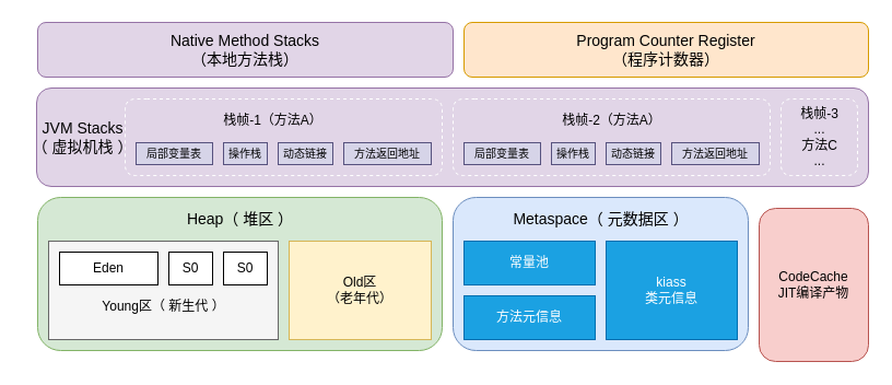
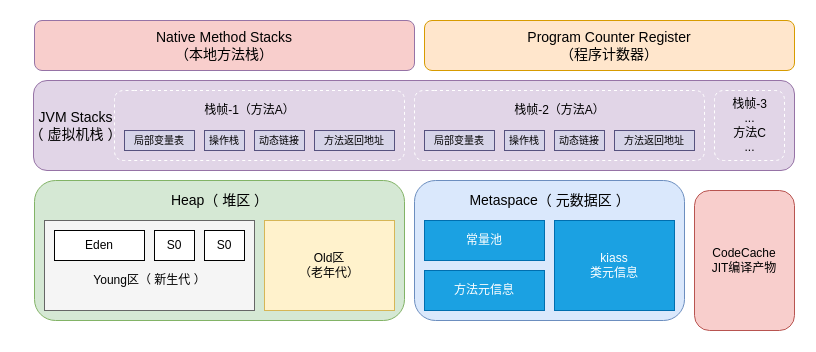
  <mxCell id="0" />
  <mxCell id="1" parent="0" />
- <mxCell id="2" value="&lt;font style=&quot;font-size: 14px&quot;&gt;Native Method Stacks&lt;br&gt;（本地方法栈）&lt;/font&gt;" style="rounded=1;whiteSpace=wrap;html=1;fillColor=#e1d5e7;strokeColor=#9673a6;" vertex="1" parent="1"><mxGeometry x="34" y="20" width="380" height="50" as="geometry" /></mxCell>
+ <mxCell id="2" value="&lt;font style=&quot;font-size: 14px&quot;&gt;Native Method Stacks&lt;br&gt;（本地方法栈）&lt;/font&gt;" style="rounded=1;whiteSpace=wrap;html=1;fillColor=#f8cecc;strokeColor=#9673a6;" vertex="1" parent="1"><mxGeometry x="34" y="20" width="380" height="50" as="geometry" /></mxCell>
  <mxCell id="3" value="&lt;font style=&quot;font-size: 14px&quot;&gt;Program Counter Register&lt;br&gt;（程序计数器）&lt;/font&gt;" style="rounded=1;whiteSpace=wrap;html=1;fillColor=#ffe6cc;strokeColor=#d79b00;" vertex="1" parent="1"><mxGeometry x="424" y="20" width="370" height="50" as="geometry" /></mxCell>
  <mxCell id="4" value="" style="rounded=1;whiteSpace=wrap;html=1;fillColor=#e1d5e7;strokeColor=#9673a6;" vertex="1" parent="1"><mxGeometry x="33" y="80" width="761" height="90" as="geometry" /></mxCell>
  <mxCell id="5" value="&lt;font style=&quot;font-size: 14px&quot;&gt;&lt;span&gt;JVM Stacks&lt;/span&gt;&lt;br&gt;&lt;span&gt;（ 虚拟机栈 ）&lt;/span&gt;&lt;/font&gt;" style="text;html=1;align=center;verticalAlign=middle;resizable=0;points=[];autosize=1;" vertex="1" parent="1"><mxGeometry x="20" y="105" width="110" height="40" as="geometry" /></mxCell>
  <mxCell id="6" value="&lt;font style=&quot;font-size: 10px&quot;&gt;局部变量表&lt;/font&gt;" style="rounded=0;whiteSpace=wrap;html=1;strokeColor=#56517e;fillColor=#D6D4E8;" vertex="1" parent="1"><mxGeometry x="124" y="130" width="70" height="20" as="geometry" /></mxCell>
  <mxCell id="7" value="&lt;font style=&quot;font-size: 10px&quot;&gt;操作栈&lt;/font&gt;" style="rounded=0;whiteSpace=wrap;html=1;strokeColor=#56517e;fillColor=#D6D4E8;" vertex="1" parent="1"><mxGeometry x="204" y="130" width="40" height="20" as="geometry" /></mxCell>
  <mxCell id="8" value="&lt;font style=&quot;font-size: 10px&quot;&gt;动态链接&lt;/font&gt;" style="rounded=0;whiteSpace=wrap;html=1;strokeColor=#56517e;fillColor=#D6D4E8;" vertex="1" parent="1"><mxGeometry x="254" y="130" width="50" height="20" as="geometry" /></mxCell>
  <mxCell id="9" value="&lt;font style=&quot;font-size: 10px&quot;&gt;方法返回地址&lt;/font&gt;" style="rounded=0;whiteSpace=wrap;html=1;strokeColor=#56517e;fillColor=#D6D4E8;" vertex="1" parent="1"><mxGeometry x="314" y="130" width="80" height="20" as="geometry" /></mxCell>
  <mxCell id="10" value="&lt;font style=&quot;font-size: 10px&quot;&gt;局部变量表&lt;/font&gt;" style="rounded=0;whiteSpace=wrap;html=1;strokeColor=#56517e;fillColor=#D6D4E8;" vertex="1" parent="1"><mxGeometry x="424" y="130" width="70" height="20" as="geometry" /></mxCell>
  <mxCell id="11" value="&lt;font style=&quot;font-size: 10px&quot;&gt;操作栈&lt;/font&gt;" style="rounded=0;whiteSpace=wrap;html=1;strokeColor=#56517e;fillColor=#D6D4E8;" vertex="1" parent="1"><mxGeometry x="504" y="130" width="40" height="20" as="geometry" /></mxCell>
  <mxCell id="12" value="&lt;font style=&quot;font-size: 10px&quot;&gt;动态链接&lt;/font&gt;" style="rounded=0;whiteSpace=wrap;html=1;strokeColor=#56517e;fillColor=#D6D4E8;" vertex="1" parent="1"><mxGeometry x="554" y="130" width="50" height="20" as="geometry" /></mxCell>
  <mxCell id="13" value="&lt;font style=&quot;font-size: 10px&quot;&gt;方法返回地址&lt;/font&gt;" style="rounded=0;whiteSpace=wrap;html=1;strokeColor=#56517e;fillColor=#D6D4E8;" vertex="1" parent="1"><mxGeometry x="614" y="130" width="80" height="20" as="geometry" /></mxCell>
  <mxCell id="14" value="栈帧-1（方法A）" style="text;html=1;align=center;verticalAlign=middle;resizable=0;points=[];autosize=1;" vertex="1" parent="1"><mxGeometry x="194" y="100" width="110" height="20" as="geometry" /></mxCell>
  <mxCell id="15" value="" style="endArrow=none;dashed=1;html=1;strokeColor=#FFFFFF;" edge="1" parent="1"><mxGeometry width="50" height="50" relative="1" as="geometry"><mxPoint x="134" y="90" as="sourcePoint" /><mxPoint x="134" y="90" as="targetPoint" /><Array as="points"><mxPoint x="114" y="90" /><mxPoint x="114" y="160" /><mxPoint x="404" y="160" /><mxPoint x="404" y="90" /></Array></mxGeometry></mxCell>
  <mxCell id="16" value="栈帧-2（方法A）" style="text;html=1;align=center;verticalAlign=middle;resizable=0;points=[];autosize=1;" vertex="1" parent="1"><mxGeometry x="504" y="100" width="110" height="20" as="geometry" /></mxCell>
  <mxCell id="17" value="" style="endArrow=none;dashed=1;html=1;strokeColor=#FFFFFF;" edge="1" parent="1"><mxGeometry width="50" height="50" relative="1" as="geometry"><mxPoint x="434" y="90" as="sourcePoint" /><mxPoint x="434" y="90" as="targetPoint" /><Array as="points"><mxPoint x="414" y="90" /><mxPoint x="414" y="160" /><mxPoint x="704" y="160" /><mxPoint x="704" y="90" /></Array></mxGeometry></mxCell>
  <mxCell id="18" value="" style="endArrow=none;dashed=1;html=1;strokeColor=#FFFFFF;" edge="1" parent="1"><mxGeometry width="50" height="50" relative="1" as="geometry"><mxPoint x="734" y="90" as="sourcePoint" /><mxPoint x="734" y="90" as="targetPoint" /><Array as="points"><mxPoint x="714" y="90" /><mxPoint x="714" y="160" /><mxPoint x="784" y="160" /><mxPoint x="784" y="90" /></Array></mxGeometry></mxCell>
  <mxCell id="19" value="栈帧-3&lt;br&gt;...&lt;br&gt;方法C&lt;br&gt;..." style="text;html=1;align=center;verticalAlign=middle;resizable=0;points=[];autosize=1;" vertex="1" parent="1"><mxGeometry x="724" y="95" width="50" height="60" as="geometry" /></mxCell>
  <mxCell id="20" value="" style="rounded=1;whiteSpace=wrap;html=1;fillColor=#d5e8d4;strokeColor=#82b366;" vertex="1" parent="1"><mxGeometry x="34" y="180" width="370" height="140" as="geometry" /></mxCell>
  <mxCell id="21" value="" style="rounded=0;whiteSpace=wrap;html=1;fillColor=#f5f5f5;strokeColor=#666666;fontColor=#333333;" vertex="1" parent="1"><mxGeometry x="44" y="220" width="210" height="90" as="geometry" /></mxCell>
  <mxCell id="22" value="Old区&lt;br&gt;（老年代）" style="rounded=0;whiteSpace=wrap;html=1;fillColor=#fff2cc;strokeColor=#d6b656;" vertex="1" parent="1"><mxGeometry x="264" y="220" width="130" height="90" as="geometry" /></mxCell>
  <mxCell id="23" value="&lt;font style=&quot;font-size: 14px&quot;&gt;Heap（ 堆区 ）&lt;/font&gt;" style="text;html=1;align=center;verticalAlign=middle;resizable=0;points=[];autosize=1;" vertex="1" parent="1"><mxGeometry x="164" y="190" width="110" height="20" as="geometry" /></mxCell>
  <mxCell id="24" value="Eden" style="rounded=0;whiteSpace=wrap;html=1;" vertex="1" parent="1"><mxGeometry x="54" y="230" width="90" height="30" as="geometry" /></mxCell>
  <mxCell id="25" value="S0" style="rounded=0;whiteSpace=wrap;html=1;" vertex="1" parent="1"><mxGeometry x="154" y="230" width="40" height="30" as="geometry" /></mxCell>
  <mxCell id="26" value="S0" style="rounded=0;whiteSpace=wrap;html=1;" vertex="1" parent="1"><mxGeometry x="204" y="230" width="40" height="30" as="geometry" /></mxCell>
  <mxCell id="27" value="Young区（ 新生代 ）" style="text;html=1;align=center;verticalAlign=middle;resizable=0;points=[];autosize=1;" vertex="1" parent="1"><mxGeometry x="84" y="270" width="130" height="20" as="geometry" /></mxCell>
  <mxCell id="28" value="" style="rounded=1;whiteSpace=wrap;html=1;fillColor=#dae8fc;strokeColor=#6c8ebf;" vertex="1" parent="1"><mxGeometry x="414" y="180" width="270" height="140" as="geometry" /></mxCell>
  <mxCell id="29" value="CodeCache&lt;br&gt;JIT编译产物" style="rounded=1;whiteSpace=wrap;html=1;fillColor=#f8cecc;strokeColor=#b85450;" vertex="1" parent="1"><mxGeometry x="694" y="190" width="100" height="140" as="geometry" /></mxCell>
  <mxCell id="30" value="常量池" style="rounded=0;whiteSpace=wrap;html=1;fillColor=#1ba1e2;strokeColor=#006EAF;fontColor=#ffffff;" vertex="1" parent="1"><mxGeometry x="424" y="220" width="120" height="40" as="geometry" /></mxCell>
  <mxCell id="31" value="方法元信息" style="rounded=0;whiteSpace=wrap;html=1;fillColor=#1ba1e2;strokeColor=#006EAF;fontColor=#ffffff;" vertex="1" parent="1"><mxGeometry x="424" y="270" width="120" height="40" as="geometry" /></mxCell>
  <mxCell id="32" value="kiass&lt;br&gt;类元信息" style="rounded=0;whiteSpace=wrap;html=1;fillColor=#1ba1e2;strokeColor=#006EAF;fontColor=#ffffff;" vertex="1" parent="1"><mxGeometry x="554" y="220" width="120" height="90" as="geometry" /></mxCell>
  <mxCell id="33" value="&lt;font style=&quot;font-size: 14px&quot;&gt;Metaspace（ 元数据区 ）&lt;/font&gt;" style="text;html=1;align=center;verticalAlign=middle;resizable=0;points=[];autosize=1;" vertex="1" parent="1"><mxGeometry x="459" y="190" width="180" height="20" as="geometry" /></mxCell>
